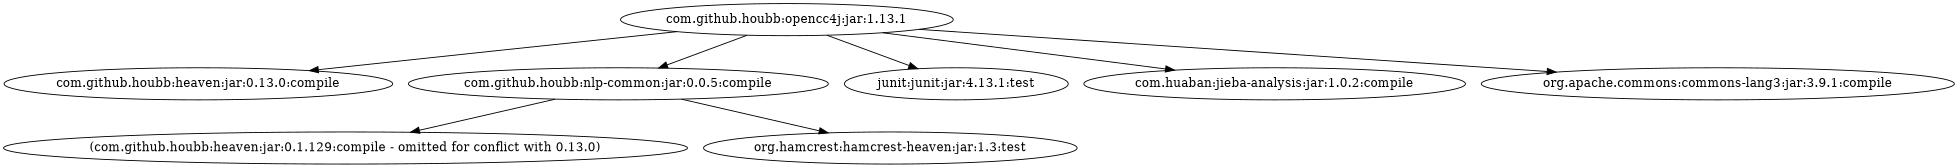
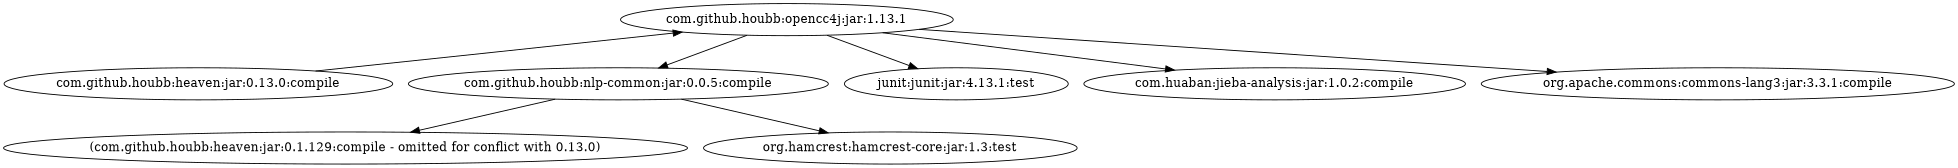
  digraph {
    "com.github.houbb:opencc4j:jar:1.13.1"
    "com.github.houbb:heaven:jar:0.13.0:compile"
    "com.github.houbb:nlp-common:jar:0.0.5:compile"
    "junit:junit:jar:4.13.1:test"
    "com.huaban:jieba-analysis:jar:1.0.2:compile"
-   "org.apache.commons:commons-lang3:jar:3.3.1:compile" [label="org.apache.commons:commons-lang3:jar:3.9.1:compile"]
+   "org.apache.commons:commons-lang3:jar:3.3.1:compile"
    "(com.github.houbb:heaven:jar:0.1.129:compile - omitted for conflict with 0.13.0)"
-   "org.hamcrest:hamcrest-core:jar:1.3:test" [label="org.hamcrest:hamcrest-heaven:jar:1.3:test"]
-   "com.github.houbb:opencc4j:jar:1.13.1" -> "com.github.houbb:heaven:jar:0.13.0:compile"
+   "org.hamcrest:hamcrest-core:jar:1.3:test"
+   "com.github.houbb:heaven:jar:0.13.0:compile" -> "com.github.houbb:opencc4j:jar:1.13.1"
    "com.github.houbb:opencc4j:jar:1.13.1" -> "com.github.houbb:nlp-common:jar:0.0.5:compile"
    "com.github.houbb:opencc4j:jar:1.13.1" -> "junit:junit:jar:4.13.1:test"
    "com.github.houbb:opencc4j:jar:1.13.1" -> "com.huaban:jieba-analysis:jar:1.0.2:compile"
    "com.github.houbb:opencc4j:jar:1.13.1" -> "org.apache.commons:commons-lang3:jar:3.3.1:compile"
    "com.github.houbb:nlp-common:jar:0.0.5:compile" -> "(com.github.houbb:heaven:jar:0.1.129:compile - omitted for conflict with 0.13.0)"
    "com.github.houbb:nlp-common:jar:0.0.5:compile" -> "org.hamcrest:hamcrest-core:jar:1.3:test"
  }
